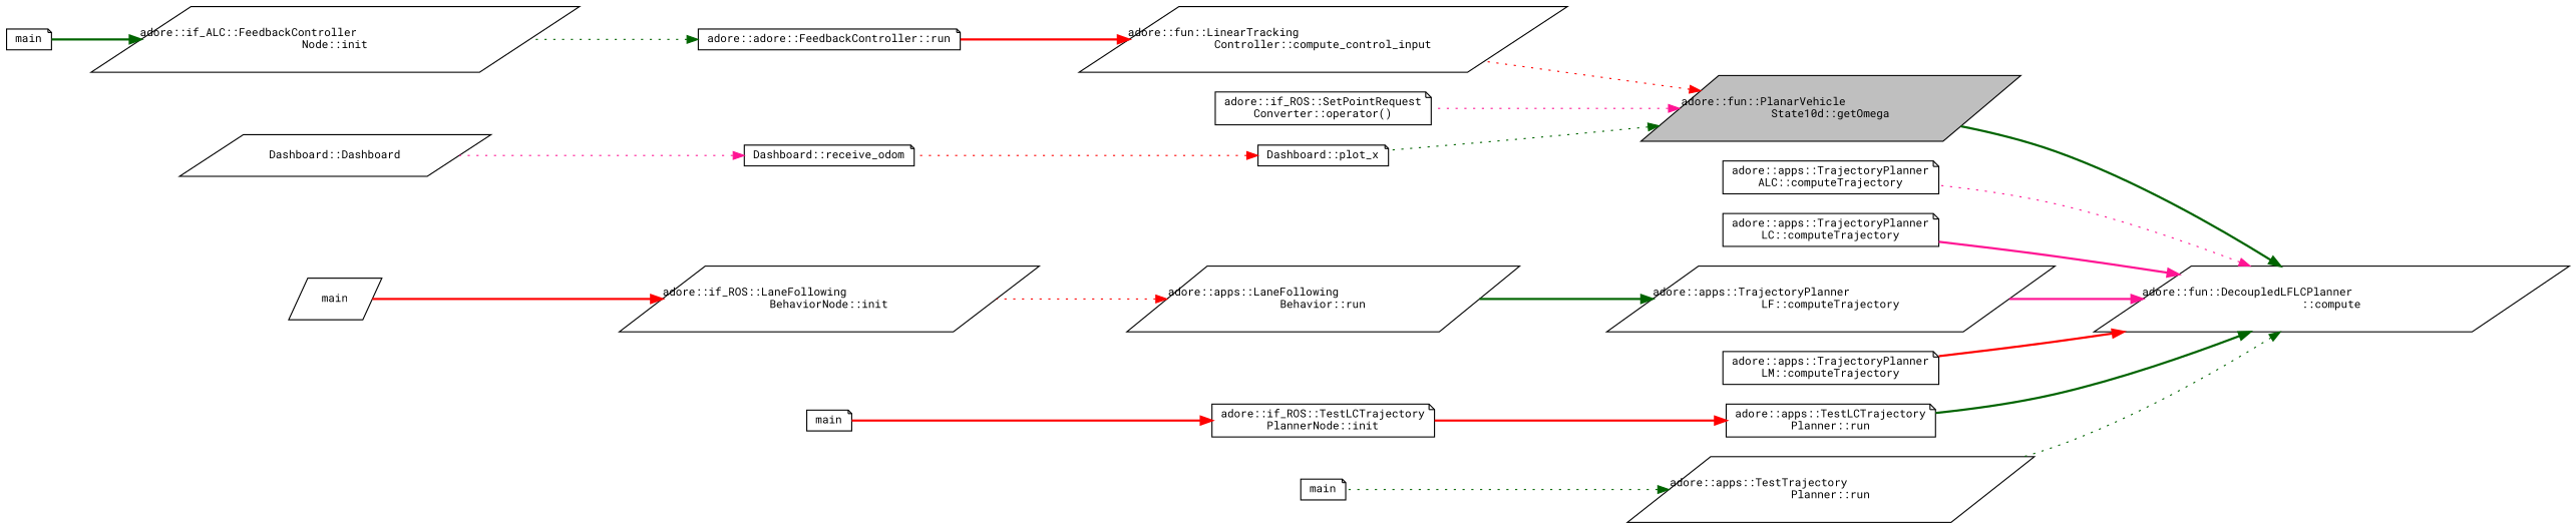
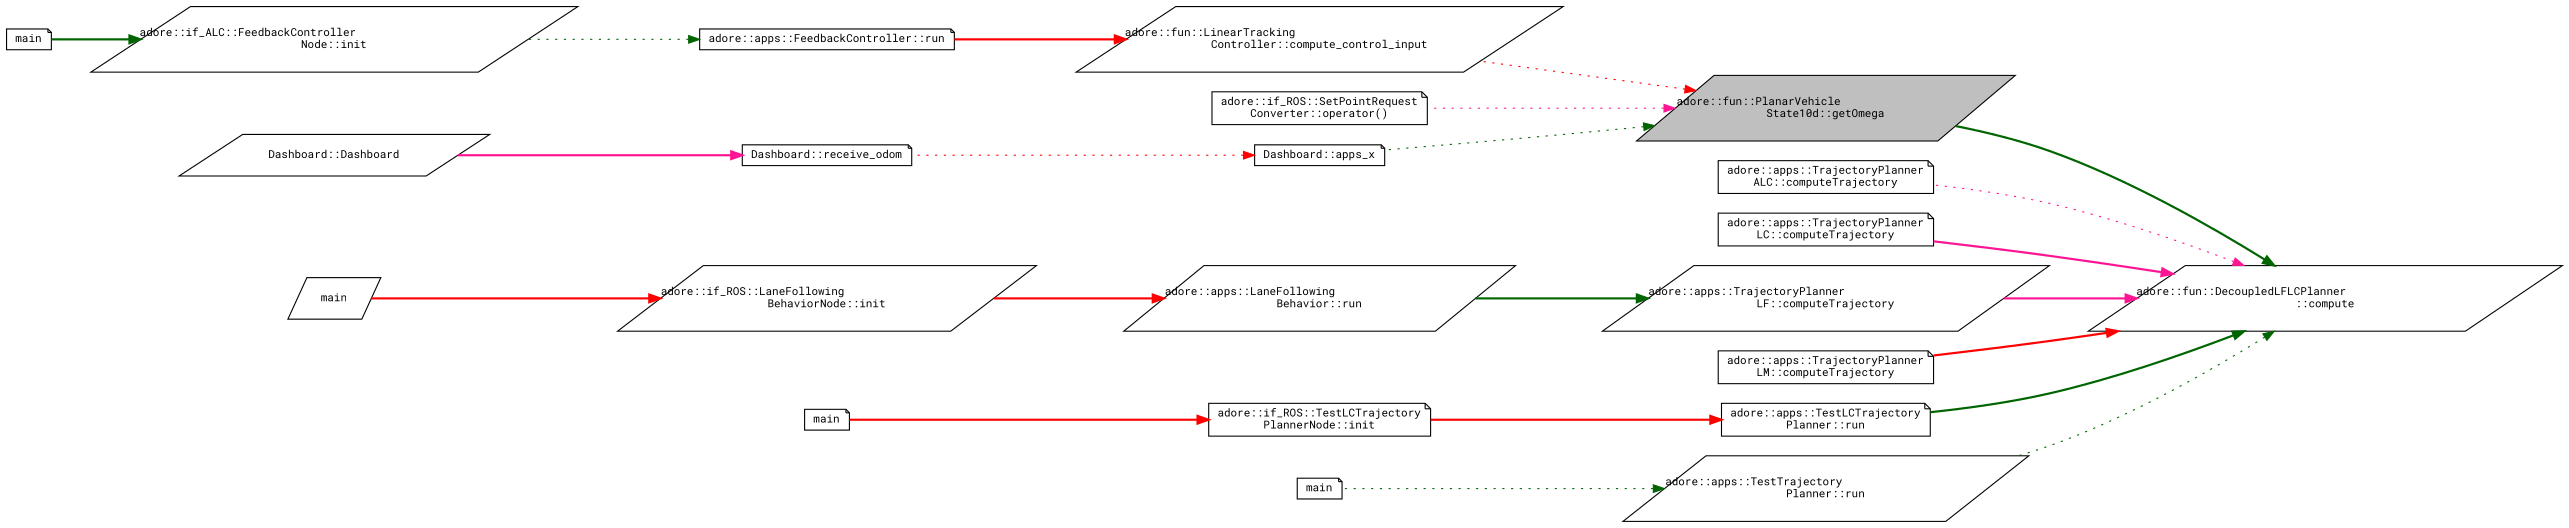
  digraph {
    fontname="Roboto Mono"
    rankdir=RL
    node [color=black fillcolor=white fontname="Roboto Mono" fontsize=10 shape=note style=filled]
    edge [color=red dir=back fontname="Roboto Mono" fontsize=10 labelfontname=Helvetica labelfontsize=10 style=bold]
    n1 [fillcolor=grey75 fontcolor=black height=0.2 label="adore::fun::PlanarVehicle\lState10d::getOmega" shape=parallelogram width=0.4]
    n2 [height=0.2 label="adore::fun::LinearTracking\lController::compute_control_input" shape=parallelogram width=0.4]
    n3 [height=0.2 label="adore::if_ROS::SetPointRequest\lConverter::operator()" width=0.4]
-   n4 [height=0.2 label="Dashboard::plot_x" width=0.4]
+   n4 [height=0.2 label="Dashboard::apps_x" width=0.4]
    n5 [height=0.2 label="adore::fun::DecoupledLFLCPlanner\l::compute" shape=parallelogram width=0.4]
    n6 [height=0.2 label="adore::apps::TrajectoryPlanner\lALC::computeTrajectory" width=0.4]
    n7 [height=0.2 label="adore::apps::TrajectoryPlanner\lLC::computeTrajectory" width=0.4]
    n8 [height=0.2 label="adore::apps::TrajectoryPlanner\lLF::computeTrajectory" shape=parallelogram width=0.4]
    n9 [height=0.2 label="adore::apps::TrajectoryPlanner\lLM::computeTrajectory" width=0.4]
    n10 [height=0.2 label="adore::apps::TestLCTrajectory\lPlanner::run" width=0.4]
    n11 [height=0.2 label="adore::apps::TestTrajectory\lPlanner::run" shape=parallelogram width=0.4]
-   n12 [height=0.2 label="adore::adore::FeedbackController::run" width=0.4]
+   n12 [height=0.2 label="adore::apps::FeedbackController::run" width=0.4]
    n13 [height=0.2 label="Dashboard::receive_odom" width=0.4]
    n14 [height=0.2 label="adore::apps::LaneFollowing\lBehavior::run" shape=parallelogram width=0.4]
    n15 [height=0.2 label="adore::if_ROS::TestLCTrajectory\lPlannerNode::init" width=0.4]
    n16 [height=0.2 label=main width=0.4]
    n17 [height=0.2 label="adore::if_ROS::LaneFollowing\lBehaviorNode::init" shape=parallelogram width=0.4]
    n18 [height=0.2 label=main shape=parallelogram width=0.4]
    n19 [height=0.2 label=main width=0.4]
    n20 [height=0.2 label="adore::if_ALC::FeedbackController\lNode::init" shape=parallelogram width=0.4]
    n21 [height=0.2 label=main width=0.4]
    n22 [height=0.2 label="Dashboard::Dashboard" shape=parallelogram width=0.4]
    n1 -> n2 [style=dotted]
    n1 -> n3 [color=deeppink style=dotted]
    n1 -> n4 [color=darkgreen style=dotted]
    n2 -> n12
    n4 -> n13 [style=dotted]
    n5 -> n1 [color=darkgreen]
    n5 -> n6 [color=deeppink style=dotted]
    n5 -> n7 [color=deeppink]
    n5 -> n8 [color=deeppink]
    n5 -> n9
    n5 -> n10 [color=darkgreen]
    n5 -> n11 [color=darkgreen style=dotted]
    n8 -> n14 [color=darkgreen]
    n10 -> n15
    n11 -> n16 [color=darkgreen style=dotted]
    n12 -> n20 [color=darkgreen style=dotted]
-   n13 -> n22 [color=deeppink style=dotted]
-   n14 -> n17 [style=dotted]
+   n13 -> n22 [color=deeppink]
+   n14 -> n17
    n15 -> n19
    n17 -> n18
    n20 -> n21 [color=darkgreen]
  }
